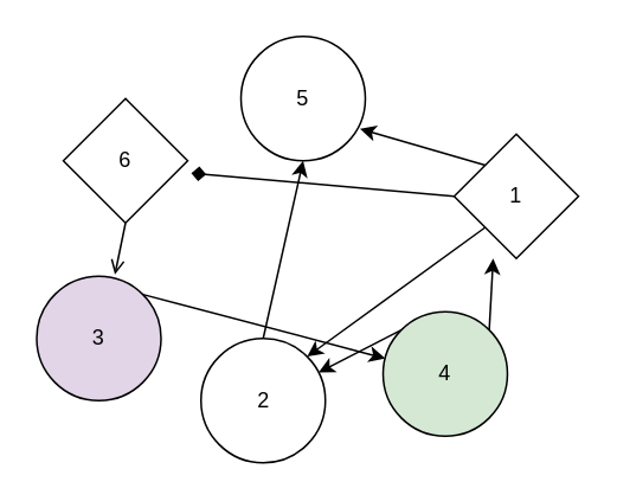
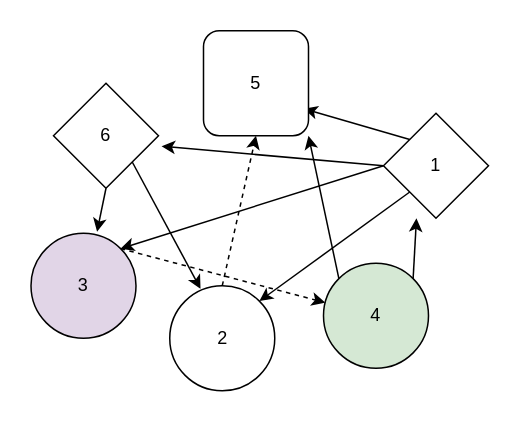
  <mxCell id="0" />
  <mxCell id="1" parent="0" />
- <mxCell id="3" style="edgeStyle=none;rounded=0;orthogonalLoop=1;jettySize=auto;html=1;exitX=0.5;exitY=1;exitDx=0;exitDy=0;entryX=0.629;entryY=-0.014;entryDx=0;entryDy=0;entryPerimeter=0;endArrow=open;" edge="1" parent="1" source="4" target="13"><mxGeometry relative="1" as="geometry" /></mxCell>
+ <mxCell id="2" style="rounded=0;orthogonalLoop=1;jettySize=auto;html=1;exitX=1;exitY=1;exitDx=0;exitDy=0;entryX=0.293;entryY=0.029;entryDx=0;entryDy=0;entryPerimeter=0;" edge="1" parent="1" source="4" target="11"><mxGeometry relative="1" as="geometry" /></mxCell>
+ <mxCell id="3" style="edgeStyle=none;rounded=0;orthogonalLoop=1;jettySize=auto;html=1;exitX=0.5;exitY=1;exitDx=0;exitDy=0;entryX=0.629;entryY=-0.014;entryDx=0;entryDy=0;entryPerimeter=0;" edge="1" parent="1" source="4" target="13"><mxGeometry relative="1" as="geometry" /></mxCell>
  <mxCell id="4" value="6" style="rhombus;whiteSpace=wrap;html=1;" vertex="1" parent="1"><mxGeometry x="35" y="55" width="70" height="70" as="geometry" /></mxCell>
  <mxCell id="5" style="edgeStyle=none;rounded=0;orthogonalLoop=1;jettySize=auto;html=1;exitX=0;exitY=0;exitDx=0;exitDy=0;entryX=0.957;entryY=0.743;entryDx=0;entryDy=0;entryPerimeter=0;" edge="1" parent="1" source="9" target="17"><mxGeometry relative="1" as="geometry" /></mxCell>
- <mxCell id="7" style="edgeStyle=none;rounded=0;orthogonalLoop=1;jettySize=auto;html=1;exitX=0;exitY=0.5;exitDx=0;exitDy=0;entryX=1.029;entryY=0.6;entryDx=0;entryDy=0;entryPerimeter=0;endArrow=diamond;" edge="1" parent="1" source="9" target="4"><mxGeometry relative="1" as="geometry" /></mxCell>
+ <mxCell id="6" style="edgeStyle=none;rounded=0;orthogonalLoop=1;jettySize=auto;html=1;exitX=0;exitY=0.5;exitDx=0;exitDy=0;entryX=1;entryY=0;entryDx=0;entryDy=0;" edge="1" parent="1" source="9" target="13"><mxGeometry relative="1" as="geometry" /></mxCell>
+ <mxCell id="7" style="edgeStyle=none;rounded=0;orthogonalLoop=1;jettySize=auto;html=1;exitX=0;exitY=0.5;exitDx=0;exitDy=0;entryX=1.029;entryY=0.6;entryDx=0;entryDy=0;entryPerimeter=0;" edge="1" parent="1" source="9" target="4"><mxGeometry relative="1" as="geometry" /></mxCell>
  <mxCell id="8" style="edgeStyle=none;rounded=0;orthogonalLoop=1;jettySize=auto;html=1;exitX=0;exitY=1;exitDx=0;exitDy=0;entryX=1;entryY=0;entryDx=0;entryDy=0;" edge="1" parent="1" source="9" target="11"><mxGeometry relative="1" as="geometry" /></mxCell>
  <mxCell id="9" value="1" style="rhombus;whiteSpace=wrap;html=1;" vertex="1" parent="1"><mxGeometry x="255" y="75" width="70" height="70" as="geometry" /></mxCell>
- <mxCell id="10" style="edgeStyle=none;rounded=0;orthogonalLoop=1;jettySize=auto;html=1;exitX=0.5;exitY=0;exitDx=0;exitDy=0;entryX=0.5;entryY=1;entryDx=0;entryDy=0;" edge="1" parent="1" source="11" target="17"><mxGeometry relative="1" as="geometry" /></mxCell>
+ <mxCell id="10" style="edgeStyle=none;rounded=0;orthogonalLoop=1;jettySize=auto;html=1;exitX=0.5;exitY=0;exitDx=0;exitDy=0;entryX=0.5;entryY=1;entryDx=0;entryDy=0;dashed=1;" edge="1" parent="1" source="11" target="17"><mxGeometry relative="1" as="geometry" /></mxCell>
  <mxCell id="11" value="2" style="ellipse;whiteSpace=wrap;html=1;" vertex="1" parent="1"><mxGeometry x="112.5" y="190" width="70" height="70" as="geometry" /></mxCell>
- <mxCell id="12" style="edgeStyle=none;rounded=0;orthogonalLoop=1;jettySize=auto;html=1;exitX=1;exitY=0;exitDx=0;exitDy=0;" edge="1" parent="1" source="13" target="16"><mxGeometry relative="1" as="geometry" /></mxCell>
+ <mxCell id="12" style="edgeStyle=none;rounded=0;orthogonalLoop=1;jettySize=auto;html=1;exitX=1;exitY=0;exitDx=0;exitDy=0;dashed=1;" edge="1" parent="1" source="13" target="16"><mxGeometry relative="1" as="geometry" /></mxCell>
  <mxCell id="13" value="3" style="ellipse;whiteSpace=wrap;html=1;fillColor=#e1d5e7;" vertex="1" parent="1"><mxGeometry x="20" y="155" width="70" height="70" as="geometry" /></mxCell>
  <mxCell id="14" style="edgeStyle=none;rounded=0;orthogonalLoop=1;jettySize=auto;html=1;exitX=1;exitY=0;exitDx=0;exitDy=0;entryX=0.314;entryY=1;entryDx=0;entryDy=0;entryPerimeter=0;" edge="1" parent="1" source="16" target="9"><mxGeometry relative="1" as="geometry" /></mxCell>
- <mxCell id="15" style="edgeStyle=none;rounded=0;orthogonalLoop=1;jettySize=auto;html=1;exitX=0;exitY=0;exitDx=0;exitDy=0;" edge="1" parent="1" source="16" target="11"><mxGeometry relative="1" as="geometry" /></mxCell>
+ <mxCell id="15" style="edgeStyle=none;rounded=0;orthogonalLoop=1;jettySize=auto;html=1;exitX=0;exitY=0;exitDx=0;exitDy=0;entryX=1;entryY=1;entryDx=0;entryDy=0;" edge="1" parent="1" source="16" target="17"><mxGeometry relative="1" as="geometry" /></mxCell>
  <mxCell id="16" value="4" style="ellipse;whiteSpace=wrap;html=1;fillColor=#d5e8d4;" vertex="1" parent="1"><mxGeometry x="215" y="175" width="70" height="70" as="geometry" /></mxCell>
- <mxCell id="17" value="5" style="ellipse;whiteSpace=wrap;html=1;" vertex="1" parent="1"><mxGeometry x="135" y="20" width="70" height="70" as="geometry" /></mxCell>
+ <mxCell id="17" value="5" style="whiteSpace=wrap;html=1;rounded=1;" vertex="1" parent="1"><mxGeometry x="135" y="20" width="70" height="70" as="geometry" /></mxCell>
